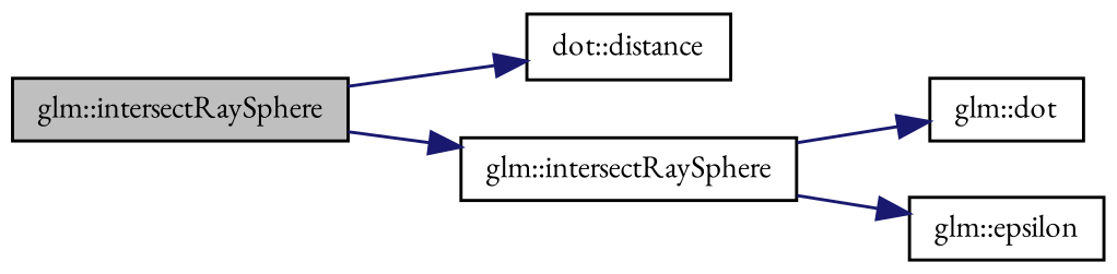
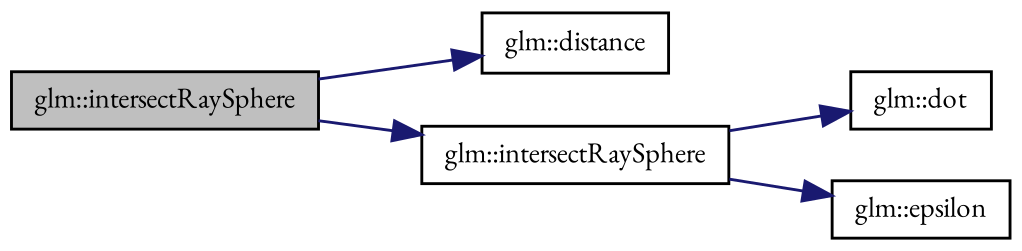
  digraph {
    fontname="EB Garamond"
    rankdir=LR
    node [color=black fillcolor=white fontname="EB Garamond" fontsize=10 shape=record style=filled]
    edge [color=midnightblue fontname="EB Garamond" fontsize=10 labelfontname=Helvetica labelfontsize=10 style=solid]
    n1 [fillcolor=grey75 fontcolor=black height=0.2 label="glm::intersectRaySphere" width=0.4]
-   n2 [height=0.2 label="dot::distance" width=0.4]
+   n2 [height=0.2 label="glm::distance" width=0.4]
    n3 [height=0.2 label="glm::intersectRaySphere" width=0.4]
    n4 [height=0.2 label="glm::dot" width=0.4]
    n5 [height=0.2 label="glm::epsilon" width=0.4]
    n1 -> n2
    n1 -> n3
    n3 -> n4
    n3 -> n5
  }
